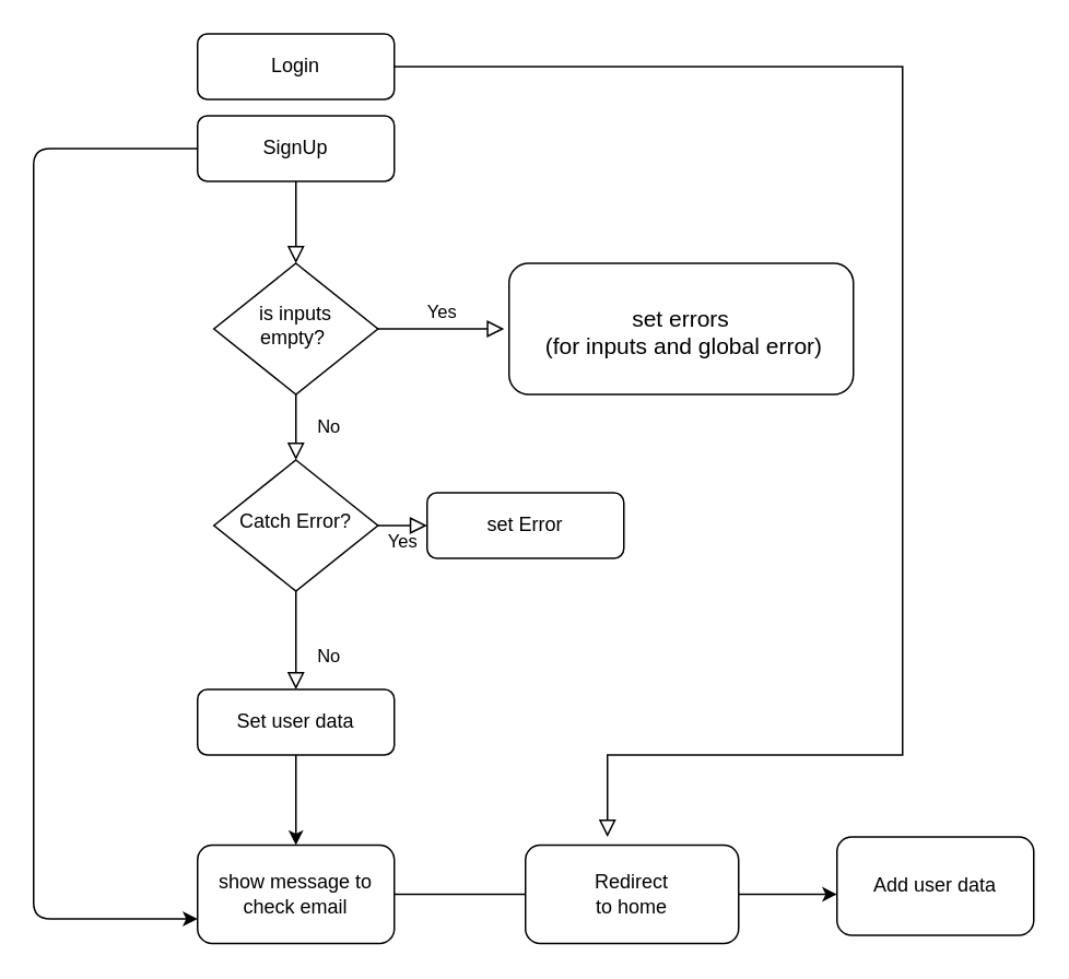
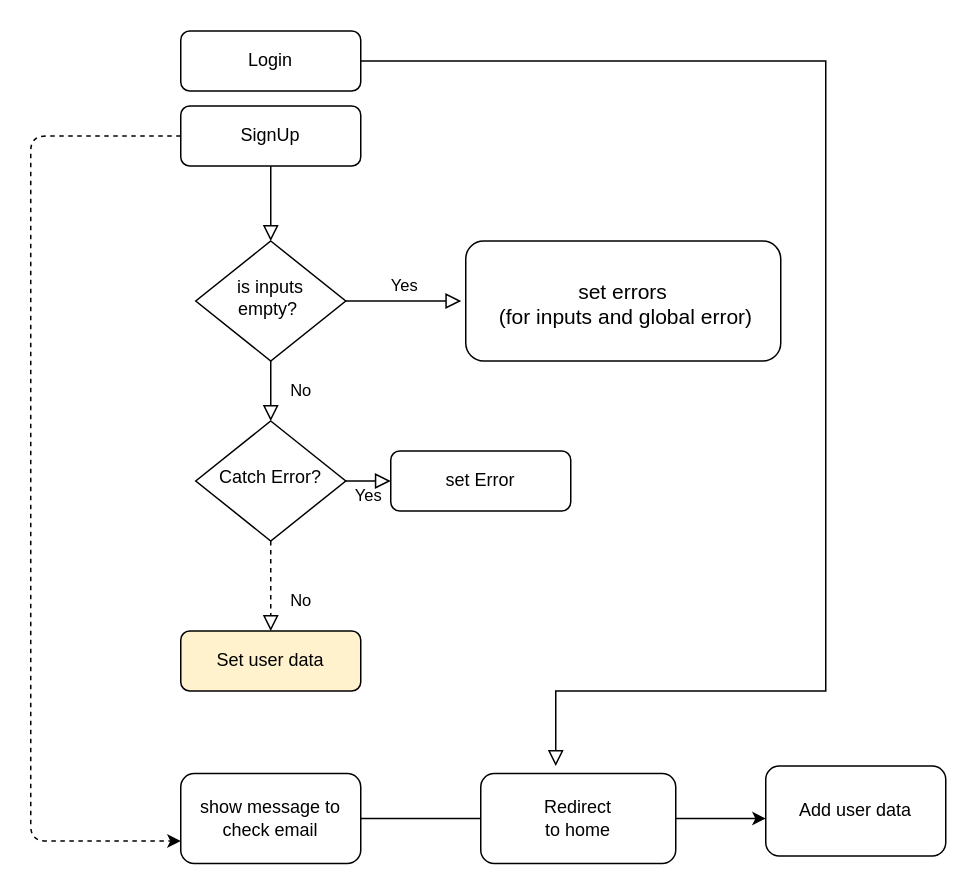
  <mxCell id="0" />
  <mxCell id="1" parent="0" />
  <mxCell id="2" value="" style="rounded=0;html=1;jettySize=auto;orthogonalLoop=1;fontSize=11;endArrow=block;endFill=0;endSize=8;strokeWidth=1;shadow=0;labelBackgroundColor=none;edgeStyle=orthogonalEdgeStyle;" parent="1" source="4" target="7" edge="1"><mxGeometry relative="1" as="geometry" /></mxCell>
- <mxCell id="3" style="edgeStyle=none;html=1;exitX=0;exitY=0.5;exitDx=0;exitDy=0;entryX=0;entryY=0.75;entryDx=0;entryDy=0;" edge="1" parent="1" source="4" target="16"><mxGeometry relative="1" as="geometry"><mxPoint x="-150" y="560" as="targetPoint" /><Array as="points"><mxPoint x="20" y="90" /><mxPoint x="20" y="300" /><mxPoint x="20" y="560" /></Array></mxGeometry></mxCell>
+ <mxCell id="3" style="edgeStyle=none;html=1;exitX=0;exitY=0.5;exitDx=0;exitDy=0;entryX=0;entryY=0.75;entryDx=0;entryDy=0;dashed=1;" edge="1" parent="1" source="4" target="16"><mxGeometry relative="1" as="geometry"><mxPoint x="-150" y="560" as="targetPoint" /><Array as="points"><mxPoint x="20" y="90" /><mxPoint x="20" y="300" /><mxPoint x="20" y="560" /></Array></mxGeometry></mxCell>
  <mxCell id="4" value="SignUp" style="rounded=1;whiteSpace=wrap;html=1;fontSize=12;glass=0;strokeWidth=1;shadow=0;" parent="1" vertex="1"><mxGeometry x="120" y="70" width="120" height="40" as="geometry" /></mxCell>
  <mxCell id="5" value="No" style="rounded=0;html=1;jettySize=auto;orthogonalLoop=1;fontSize=11;endArrow=block;endFill=0;endSize=8;strokeWidth=1;shadow=0;labelBackgroundColor=none;edgeStyle=orthogonalEdgeStyle;" parent="1" source="7" target="11" edge="1"><mxGeometry y="20" relative="1" as="geometry"><mxPoint as="offset" /></mxGeometry></mxCell>
  <mxCell id="6" value="Yes" style="edgeStyle=orthogonalEdgeStyle;rounded=0;html=1;jettySize=auto;orthogonalLoop=1;fontSize=11;endArrow=block;endFill=0;endSize=8;strokeWidth=1;shadow=0;labelBackgroundColor=none;" parent="1" source="7" target="8" edge="1"><mxGeometry y="10" relative="1" as="geometry"><mxPoint as="offset" /></mxGeometry></mxCell>
  <mxCell id="7" value="is inputs empty?&amp;nbsp;" style="rhombus;whiteSpace=wrap;html=1;shadow=0;fontFamily=Helvetica;fontSize=12;align=center;strokeWidth=1;spacing=6;spacingTop=-4;" parent="1" vertex="1"><mxGeometry x="130" y="160" width="100" height="80" as="geometry" /></mxCell>
  <mxCell id="8" value="&lt;font style=&quot;font-size: 14px;&quot;&gt;set errors&lt;/font&gt;&lt;div style=&quot;font-size: 14px;&quot;&gt;&amp;nbsp;(for inputs and global error)&lt;/div&gt;" style="rounded=1;whiteSpace=wrap;html=1;fontSize=12;glass=0;strokeWidth=1;shadow=0;perimeterSpacing=3;rotation=0;fontStyle=0;spacingRight=4;spacingLeft=4;spacingTop=4;" parent="1" vertex="1"><mxGeometry x="310" y="160" width="210" height="80" as="geometry" /></mxCell>
- <mxCell id="9" value="No" style="rounded=0;html=1;jettySize=auto;orthogonalLoop=1;fontSize=11;endArrow=block;endFill=0;endSize=8;strokeWidth=1;shadow=0;labelBackgroundColor=none;edgeStyle=orthogonalEdgeStyle;" parent="1" source="11" target="13" edge="1"><mxGeometry x="0.333" y="20" relative="1" as="geometry"><mxPoint as="offset" /></mxGeometry></mxCell>
+ <mxCell id="9" value="No" style="rounded=0;html=1;jettySize=auto;orthogonalLoop=1;fontSize=11;endArrow=block;endFill=0;endSize=8;strokeWidth=1;shadow=0;labelBackgroundColor=none;edgeStyle=orthogonalEdgeStyle;dashed=1;" parent="1" source="11" target="13" edge="1"><mxGeometry x="0.333" y="20" relative="1" as="geometry"><mxPoint as="offset" /></mxGeometry></mxCell>
  <mxCell id="10" value="Yes" style="edgeStyle=orthogonalEdgeStyle;rounded=0;html=1;jettySize=auto;orthogonalLoop=1;fontSize=11;endArrow=block;endFill=0;endSize=8;strokeWidth=1;shadow=0;labelBackgroundColor=none;" parent="1" source="11" target="14" edge="1"><mxGeometry y="10" relative="1" as="geometry"><mxPoint as="offset" /></mxGeometry></mxCell>
  <mxCell id="11" value="Catch Error?" style="rhombus;whiteSpace=wrap;html=1;shadow=0;fontFamily=Helvetica;fontSize=12;align=center;strokeWidth=1;spacing=6;spacingTop=-4;" parent="1" vertex="1"><mxGeometry x="130" y="280" width="100" height="80" as="geometry" /></mxCell>
- <mxCell id="12" value="" style="edgeStyle=orthogonalEdgeStyle;rounded=0;orthogonalLoop=1;jettySize=auto;html=1;" parent="1" source="13" target="16" edge="1"><mxGeometry relative="1" as="geometry" /></mxCell>
- <mxCell id="13" value="Set user data" style="rounded=1;whiteSpace=wrap;html=1;fontSize=12;glass=0;strokeWidth=1;shadow=0;" parent="1" vertex="1"><mxGeometry x="120" y="420" width="120" height="40" as="geometry" /></mxCell>
+ <mxCell id="13" value="Set user data" style="rounded=1;whiteSpace=wrap;html=1;fontSize=12;glass=0;strokeWidth=1;shadow=0;fillColor=#fff2cc;" parent="1" vertex="1"><mxGeometry x="120" y="420" width="120" height="40" as="geometry" /></mxCell>
  <mxCell id="14" value="set Error" style="rounded=1;whiteSpace=wrap;html=1;fontSize=12;glass=0;strokeWidth=1;shadow=0;" parent="1" vertex="1"><mxGeometry x="260" y="300" width="120" height="40" as="geometry" /></mxCell>
  <mxCell id="15" value="" style="edgeStyle=orthogonalEdgeStyle;rounded=0;orthogonalLoop=1;jettySize=auto;html=1;" parent="1" source="16" edge="1"><mxGeometry relative="1" as="geometry"><mxPoint x="340" y="545" as="targetPoint" /></mxGeometry></mxCell>
  <mxCell id="16" value="show message to check email" style="whiteSpace=wrap;html=1;rounded=1;glass=0;strokeWidth=1;shadow=0;" parent="1" vertex="1"><mxGeometry x="120" y="515" width="120" height="60" as="geometry" /></mxCell>
  <mxCell id="17" value="" style="edgeStyle=orthogonalEdgeStyle;rounded=0;orthogonalLoop=1;jettySize=auto;html=1;" parent="1" source="18" edge="1"><mxGeometry relative="1" as="geometry"><mxPoint x="510" y="545" as="targetPoint" /></mxGeometry></mxCell>
  <mxCell id="18" value="&lt;div&gt;&lt;span style=&quot;background-color: initial;&quot;&gt;Redirect&lt;/span&gt;&lt;/div&gt;&lt;div&gt;&lt;span style=&quot;background-color: initial;&quot;&gt;to home&lt;/span&gt;&lt;/div&gt;" style="whiteSpace=wrap;html=1;rounded=1;glass=0;strokeWidth=1;shadow=0;" parent="1" vertex="1"><mxGeometry x="320" y="515" width="130" height="60" as="geometry" /></mxCell>
  <mxCell id="19" value="Add user data" style="rounded=1;whiteSpace=wrap;html=1;spacingLeft=4;spacingRight=4;spacing=4;" parent="1" vertex="1"><mxGeometry x="510" y="510" width="120" height="60" as="geometry" /></mxCell>
  <mxCell id="20" value="" style="rounded=0;html=1;jettySize=auto;orthogonalLoop=1;fontSize=11;endArrow=block;endFill=0;endSize=8;strokeWidth=1;shadow=0;labelBackgroundColor=none;edgeStyle=orthogonalEdgeStyle;" parent="1" source="21" edge="1"><mxGeometry relative="1" as="geometry"><mxPoint x="370" y="510" as="targetPoint" /><Array as="points"><mxPoint x="550" y="40" /><mxPoint x="550" y="460" /><mxPoint x="370" y="460" /></Array></mxGeometry></mxCell>
  <mxCell id="21" value="Login" style="rounded=1;whiteSpace=wrap;html=1;fontSize=12;glass=0;strokeWidth=1;shadow=0;" parent="1" vertex="1"><mxGeometry x="120" y="20" width="120" height="40" as="geometry" /></mxCell>
